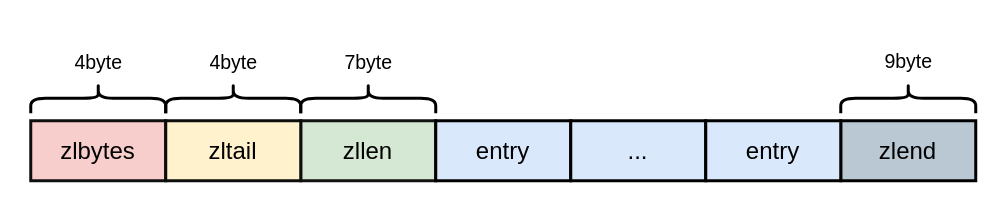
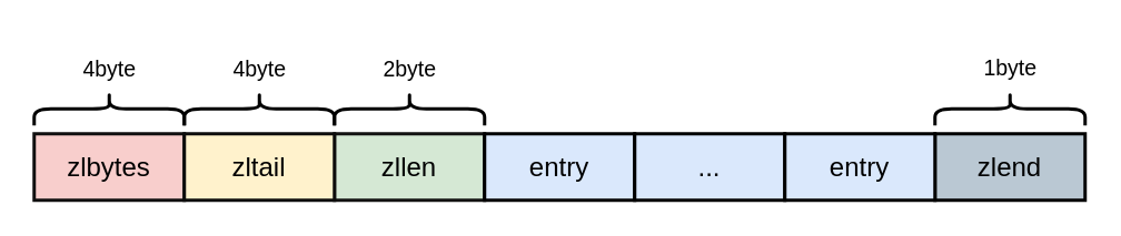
  <mxCell id="0" />
  <mxCell id="1" parent="0" />
  <mxCell id="2" value="&lt;font style=&quot;font-size: 16px;&quot;&gt;zlbytes&lt;/font&gt;" style="rounded=0;whiteSpace=wrap;html=1;fillColor=#f8cecc;strokeColor=#100f0f;strokeWidth=2;" parent="1" vertex="1"><mxGeometry x="20" y="80" width="90" height="40" as="geometry" /></mxCell>
  <mxCell id="3" value="&lt;font style=&quot;font-size: 16px;&quot;&gt;zllen&lt;br&gt;&lt;/font&gt;" style="rounded=0;whiteSpace=wrap;html=1;fillColor=#d5e8d4;strokeColor=#121211;strokeWidth=2;" parent="1" vertex="1"><mxGeometry x="200" y="80" width="90" height="40" as="geometry" /></mxCell>
  <mxCell id="4" value="&lt;font style=&quot;font-size: 16px;&quot;&gt;zltail&lt;/font&gt;" style="rounded=0;whiteSpace=wrap;html=1;strokeWidth=2;fillColor=#fff2cc;strokeColor=#0d0d0c;" parent="1" vertex="1"><mxGeometry x="110" y="80" width="90" height="40" as="geometry" /></mxCell>
  <mxCell id="5" value="&lt;font style=&quot;font-size: 16px;&quot;&gt;entry&lt;/font&gt;" style="rounded=0;whiteSpace=wrap;html=1;strokeWidth=2;fillColor=#dae8fc;strokeColor=#000000;" parent="1" vertex="1"><mxGeometry x="290" y="80" width="90" height="40" as="geometry" /></mxCell>
  <mxCell id="6" value="&lt;font style=&quot;font-size: 16px;&quot;&gt;zlend&lt;/font&gt;" style="rounded=0;whiteSpace=wrap;html=1;strokeWidth=2;fillColor=#bac8d3;strokeColor=#000000;" parent="1" vertex="1"><mxGeometry x="560" y="80" width="90" height="40" as="geometry" /></mxCell>
  <mxCell id="7" value="&lt;font style=&quot;font-size: 16px;&quot;&gt;...&lt;/font&gt;" style="rounded=0;whiteSpace=wrap;html=1;strokeWidth=2;fillColor=#dae8fc;strokeColor=#000000;" vertex="1" parent="1"><mxGeometry x="380" y="80" width="90" height="40" as="geometry" /></mxCell>
  <mxCell id="8" value="&lt;font style=&quot;font-size: 16px;&quot;&gt;entry&lt;/font&gt;" style="rounded=0;whiteSpace=wrap;html=1;strokeWidth=2;fillColor=#dae8fc;strokeColor=#000000;" vertex="1" parent="1"><mxGeometry x="470" y="80" width="90" height="40" as="geometry" /></mxCell>
  <mxCell id="9" value="" style="shape=curlyBracket;whiteSpace=wrap;html=1;rounded=1;labelPosition=left;verticalLabelPosition=middle;align=right;verticalAlign=middle;rotation=90;strokeWidth=2;" vertex="1" parent="1"><mxGeometry x="55" y="20" width="20" height="90" as="geometry" /></mxCell>
  <mxCell id="10" value="&lt;font style=&quot;font-size: 13px;&quot;&gt;4byte&lt;/font&gt;" style="text;html=1;align=center;verticalAlign=middle;resizable=0;points=[];autosize=1;strokeColor=none;fillColor=none;" vertex="1" parent="1"><mxGeometry x="35" y="26" width="60" height="30" as="geometry" /></mxCell>
  <mxCell id="11" value="" style="shape=curlyBracket;whiteSpace=wrap;html=1;rounded=1;labelPosition=left;verticalLabelPosition=middle;align=right;verticalAlign=middle;rotation=90;strokeWidth=2;" vertex="1" parent="1"><mxGeometry x="145" y="20" width="20" height="90" as="geometry" /></mxCell>
  <mxCell id="12" value="&lt;font style=&quot;font-size: 13px;&quot;&gt;4byte&lt;/font&gt;" style="text;html=1;align=center;verticalAlign=middle;resizable=0;points=[];autosize=1;strokeColor=none;fillColor=none;" vertex="1" parent="1"><mxGeometry x="125" y="26" width="60" height="30" as="geometry" /></mxCell>
  <mxCell id="13" value="" style="shape=curlyBracket;whiteSpace=wrap;html=1;rounded=1;labelPosition=left;verticalLabelPosition=middle;align=right;verticalAlign=middle;rotation=90;strokeWidth=2;" vertex="1" parent="1"><mxGeometry x="235" y="20" width="20" height="90" as="geometry" /></mxCell>
- <mxCell id="14" value="&lt;font style=&quot;font-size: 13px;&quot;&gt;7byte&lt;/font&gt;" style="text;html=1;align=center;verticalAlign=middle;resizable=0;points=[];autosize=1;strokeColor=none;fillColor=none;" vertex="1" parent="1"><mxGeometry x="215" y="26" width="60" height="30" as="geometry" /></mxCell>
+ <mxCell id="14" value="&lt;font style=&quot;font-size: 13px;&quot;&gt;2byte&lt;/font&gt;" style="text;html=1;align=center;verticalAlign=middle;resizable=0;points=[];autosize=1;strokeColor=none;fillColor=none;" vertex="1" parent="1"><mxGeometry x="215" y="26" width="60" height="30" as="geometry" /></mxCell>
  <mxCell id="15" value="" style="shape=curlyBracket;whiteSpace=wrap;html=1;rounded=1;labelPosition=left;verticalLabelPosition=middle;align=right;verticalAlign=middle;rotation=90;strokeWidth=2;" vertex="1" parent="1"><mxGeometry x="595" y="20" width="20" height="90" as="geometry" /></mxCell>
- <mxCell id="16" value="&lt;font style=&quot;font-size: 13px;&quot;&gt;9byte&lt;/font&gt;" style="text;html=1;align=center;verticalAlign=middle;resizable=0;points=[];autosize=1;strokeColor=none;fillColor=none;" vertex="1" parent="1"><mxGeometry x="575" y="25" width="60" height="30" as="geometry" /></mxCell>
+ <mxCell id="16" value="&lt;font style=&quot;font-size: 13px;&quot;&gt;1byte&lt;/font&gt;" style="text;html=1;align=center;verticalAlign=middle;resizable=0;points=[];autosize=1;strokeColor=none;fillColor=none;" vertex="1" parent="1"><mxGeometry x="575" y="25" width="60" height="30" as="geometry" /></mxCell>
